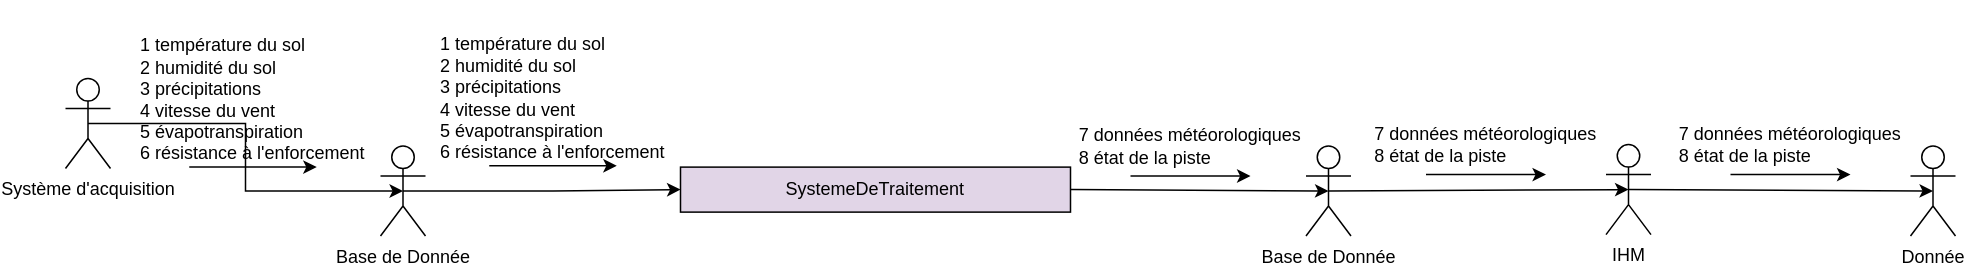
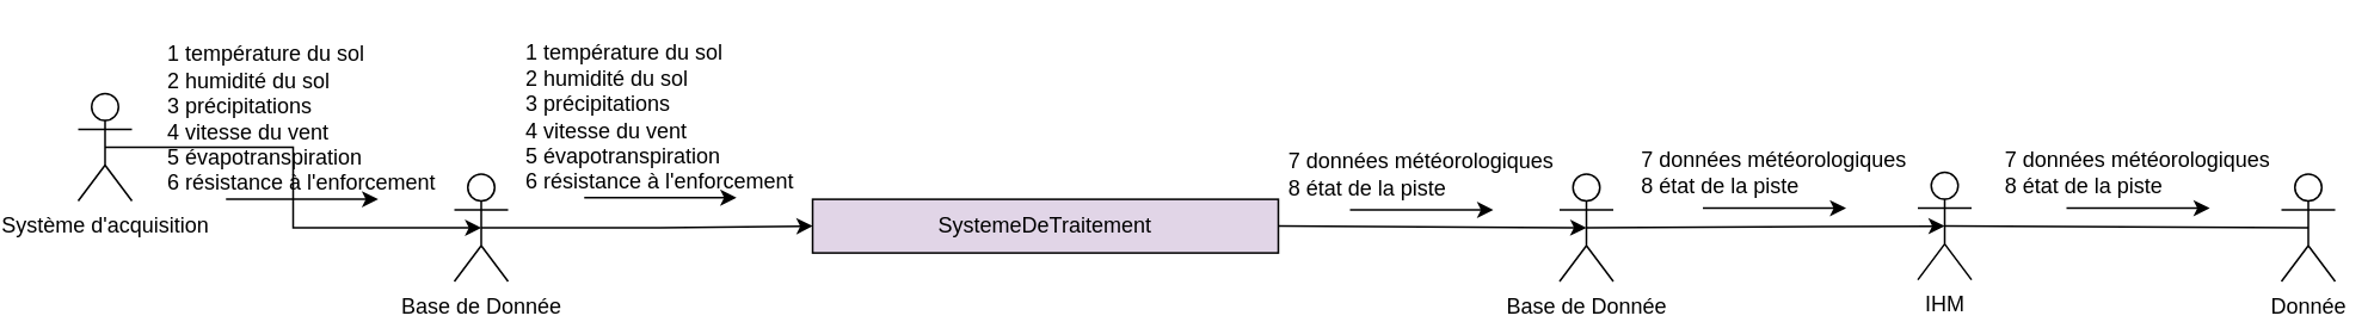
  <mxCell id="0" />
  <mxCell id="1" parent="0" />
  <mxCell id="2" value="Système d'acquisition" style="shape=umlActor;verticalLabelPosition=bottom;verticalAlign=top;html=1;outlineConnect=0;" vertex="1" parent="1"><mxGeometry x="20" y="51.82" width="30" height="60" as="geometry" /></mxCell>
  <mxCell id="3" value="IHM" style="shape=umlActor;verticalLabelPosition=bottom;verticalAlign=top;html=1;outlineConnect=0;" vertex="1" parent="1"><mxGeometry x="1047" y="95.91" width="30" height="60" as="geometry" /></mxCell>
  <mxCell id="4" value="" style="endArrow=classic;html=1;rounded=0;entryX=0.5;entryY=0.5;entryDx=0;entryDy=0;entryPerimeter=0;exitX=0.5;exitY=0.5;exitDx=0;exitDy=0;exitPerimeter=0;" edge="1" parent="1" source="19" target="3"><mxGeometry width="50" height="50" relative="1" as="geometry"><mxPoint x="800" y="126" as="sourcePoint" /><mxPoint x="720" y="266.82" as="targetPoint" /></mxGeometry></mxCell>
  <mxCell id="5" value="&lt;div style=&quot;text-align: left;&quot;&gt;&lt;span style=&quot;background-color: transparent; color: light-dark(rgb(0, 0, 0), rgb(255, 255, 255));&quot;&gt;1 température du sol&lt;br&gt;2 humidité du sol&lt;/span&gt;&lt;/div&gt;&lt;div style=&quot;text-align: left;&quot;&gt;&lt;span style=&quot;background-color: transparent; color: light-dark(rgb(0, 0, 0), rgb(255, 255, 255));&quot;&gt;3 précipitations&lt;/span&gt;&lt;/div&gt;&lt;div style=&quot;text-align: left;&quot;&gt;&lt;span style=&quot;background-color: transparent; color: light-dark(rgb(0, 0, 0), rgb(255, 255, 255));&quot;&gt;4 vitesse du vent&amp;nbsp;&lt;/span&gt;&lt;/div&gt;&lt;div style=&quot;text-align: left;&quot;&gt;&lt;span style=&quot;background-color: transparent; color: light-dark(rgb(0, 0, 0), rgb(255, 255, 255));&quot;&gt;5 évapotranspiration&lt;br&gt;6 résistance à l'enforcement&lt;/span&gt;&lt;/div&gt;" style="text;html=1;align=center;verticalAlign=middle;whiteSpace=wrap;rounded=0;rotation=0;" vertex="1" parent="1"><mxGeometry x="60" y="20.91" width="170" height="90" as="geometry" /></mxCell>
  <mxCell id="6" value="&lt;div style=&quot;text-align: left;&quot;&gt;7 données météorologiques&lt;br&gt;8 état de la piste&lt;/div&gt;" style="text;html=1;align=center;verticalAlign=middle;whiteSpace=wrap;rounded=0;rotation=0;" vertex="1" parent="1"><mxGeometry x="690" y="76.82" width="160" height="40" as="geometry" /></mxCell>
  <mxCell id="7" value="" style="endArrow=classic;html=1;rounded=0;exitX=0.25;exitY=1;exitDx=0;exitDy=0;entryX=0.75;entryY=1;entryDx=0;entryDy=0;" edge="1" parent="1" source="5" target="5"><mxGeometry width="50" height="50" relative="1" as="geometry"><mxPoint x="380" y="310.91" as="sourcePoint" /><mxPoint x="430" y="260.91" as="targetPoint" /></mxGeometry></mxCell>
  <mxCell id="8" value="" style="endArrow=classic;html=1;rounded=0;exitX=0.25;exitY=1;exitDx=0;exitDy=0;entryX=0.75;entryY=1;entryDx=0;entryDy=0;" edge="1" parent="1" source="6" target="6"><mxGeometry width="50" height="50" relative="1" as="geometry"><mxPoint x="670" y="316.82" as="sourcePoint" /><mxPoint x="720" y="266.82" as="targetPoint" /></mxGeometry></mxCell>
  <mxCell id="9" value="SystemeDeTraitement" style="rounded=0;whiteSpace=wrap;html=1;fillColor=#e1d5e7;" vertex="1" parent="1"><mxGeometry x="430" y="110.91" width="260" height="30" as="geometry" /></mxCell>
  <mxCell id="10" style="edgeStyle=orthogonalEdgeStyle;rounded=0;orthogonalLoop=1;jettySize=auto;html=1;exitX=0.5;exitY=0.5;exitDx=0;exitDy=0;exitPerimeter=0;entryX=0;entryY=0.5;entryDx=0;entryDy=0;" edge="1" parent="1" source="11" target="9"><mxGeometry relative="1" as="geometry" /></mxCell>
  <mxCell id="11" value="Base de Donnée" style="shape=umlActor;verticalLabelPosition=bottom;verticalAlign=top;html=1;outlineConnect=0;" vertex="1" parent="1"><mxGeometry x="230" y="96.82" width="30" height="60" as="geometry" /></mxCell>
  <mxCell id="12" style="edgeStyle=orthogonalEdgeStyle;rounded=0;orthogonalLoop=1;jettySize=auto;html=1;exitX=0.5;exitY=0.5;exitDx=0;exitDy=0;exitPerimeter=0;entryX=0.5;entryY=0.5;entryDx=0;entryDy=0;entryPerimeter=0;" edge="1" parent="1" source="2" target="11"><mxGeometry relative="1" as="geometry" /></mxCell>
  <mxCell id="13" value="&lt;div style=&quot;text-align: left;&quot;&gt;&lt;span style=&quot;background-color: transparent; color: light-dark(rgb(0, 0, 0), rgb(255, 255, 255));&quot;&gt;1 température du sol&lt;br&gt;2 humidité du sol&lt;/span&gt;&lt;/div&gt;&lt;div style=&quot;text-align: left;&quot;&gt;&lt;span style=&quot;background-color: transparent; color: light-dark(rgb(0, 0, 0), rgb(255, 255, 255));&quot;&gt;3 précipitations&lt;/span&gt;&lt;/div&gt;&lt;div style=&quot;text-align: left;&quot;&gt;&lt;span style=&quot;background-color: transparent; color: light-dark(rgb(0, 0, 0), rgb(255, 255, 255));&quot;&gt;4 vitesse du vent&amp;nbsp;&lt;/span&gt;&lt;/div&gt;&lt;div style=&quot;text-align: left;&quot;&gt;&lt;span style=&quot;background-color: transparent; color: light-dark(rgb(0, 0, 0), rgb(255, 255, 255));&quot;&gt;5 évapotranspiration&lt;br&gt;6 résistance à l'enforcement&lt;/span&gt;&lt;/div&gt;" style="text;html=1;align=center;verticalAlign=middle;whiteSpace=wrap;rounded=0;rotation=0;" vertex="1" parent="1"><mxGeometry x="260" y="20" width="170" height="90" as="geometry" /></mxCell>
  <mxCell id="14" value="" style="endArrow=classic;html=1;rounded=0;exitX=0.25;exitY=1;exitDx=0;exitDy=0;entryX=0.75;entryY=1;entryDx=0;entryDy=0;" edge="1" parent="1" source="13" target="13"><mxGeometry width="50" height="50" relative="1" as="geometry"><mxPoint x="360" y="320" as="sourcePoint" /><mxPoint x="410" y="270" as="targetPoint" /></mxGeometry></mxCell>
  <mxCell id="15" value="Donnée" style="shape=umlActor;verticalLabelPosition=bottom;verticalAlign=top;html=1;outlineConnect=0;" vertex="1" parent="1"><mxGeometry x="1250" y="96.82" width="30" height="60" as="geometry" /></mxCell>
- <mxCell id="16" value="" style="endArrow=classic;html=1;rounded=0;entryX=0.5;entryY=0.5;entryDx=0;entryDy=0;entryPerimeter=0;exitX=0.5;exitY=0.5;exitDx=0;exitDy=0;exitPerimeter=0;" edge="1" parent="1" source="3" target="15"><mxGeometry width="50" height="50" relative="1" as="geometry"><mxPoint x="887" y="126.82" as="sourcePoint" /><mxPoint x="887" y="267.73" as="targetPoint" /></mxGeometry></mxCell>
+ <mxCell id="16" value="" style="endArrow=none;html=1;rounded=0;entryX=0.5;entryY=0.5;entryDx=0;entryDy=0;entryPerimeter=0;exitX=0.5;exitY=0.5;exitDx=0;exitDy=0;exitPerimeter=0;" edge="1" parent="1" source="3" target="15"><mxGeometry width="50" height="50" relative="1" as="geometry"><mxPoint x="887" y="126.82" as="sourcePoint" /><mxPoint x="887" y="267.73" as="targetPoint" /></mxGeometry></mxCell>
  <mxCell id="17" value="&lt;div style=&quot;text-align: left;&quot;&gt;7 données météorologiques&lt;br&gt;8 état de la piste&lt;/div&gt;" style="text;html=1;align=center;verticalAlign=middle;whiteSpace=wrap;rounded=0;rotation=0;" vertex="1" parent="1"><mxGeometry x="887" y="75.91" width="160" height="40" as="geometry" /></mxCell>
  <mxCell id="18" value="" style="endArrow=classic;html=1;rounded=0;exitX=0.25;exitY=1;exitDx=0;exitDy=0;entryX=0.75;entryY=1;entryDx=0;entryDy=0;" edge="1" parent="1" source="17" target="17"><mxGeometry width="50" height="50" relative="1" as="geometry"><mxPoint x="867" y="315.91" as="sourcePoint" /><mxPoint x="917" y="265.91" as="targetPoint" /></mxGeometry></mxCell>
  <mxCell id="19" value="Base de Donnée" style="shape=umlActor;verticalLabelPosition=bottom;verticalAlign=top;html=1;outlineConnect=0;" vertex="1" parent="1"><mxGeometry x="847" y="96.82" width="30" height="60" as="geometry" /></mxCell>
  <mxCell id="20" value="" style="endArrow=classic;html=1;rounded=0;entryX=0.5;entryY=0.5;entryDx=0;entryDy=0;entryPerimeter=0;exitX=1;exitY=0.5;exitDx=0;exitDy=0;" edge="1" parent="1" source="9" target="19"><mxGeometry width="50" height="50" relative="1" as="geometry"><mxPoint x="580" y="269.5" as="sourcePoint" /><mxPoint x="652" y="269.5" as="targetPoint" /></mxGeometry></mxCell>
  <mxCell id="21" value="&lt;div style=&quot;text-align: left;&quot;&gt;7 données météorologiques&lt;br&gt;8 état de la piste&lt;/div&gt;" style="text;html=1;align=center;verticalAlign=middle;whiteSpace=wrap;rounded=0;rotation=0;" vertex="1" parent="1"><mxGeometry x="1090" y="75.91" width="160" height="40" as="geometry" /></mxCell>
  <mxCell id="22" value="" style="endArrow=classic;html=1;rounded=0;exitX=0.25;exitY=1;exitDx=0;exitDy=0;entryX=0.75;entryY=1;entryDx=0;entryDy=0;" edge="1" parent="1" source="21" target="21"><mxGeometry width="50" height="50" relative="1" as="geometry"><mxPoint x="1070" y="315.91" as="sourcePoint" /><mxPoint x="1120" y="265.91" as="targetPoint" /></mxGeometry></mxCell>
